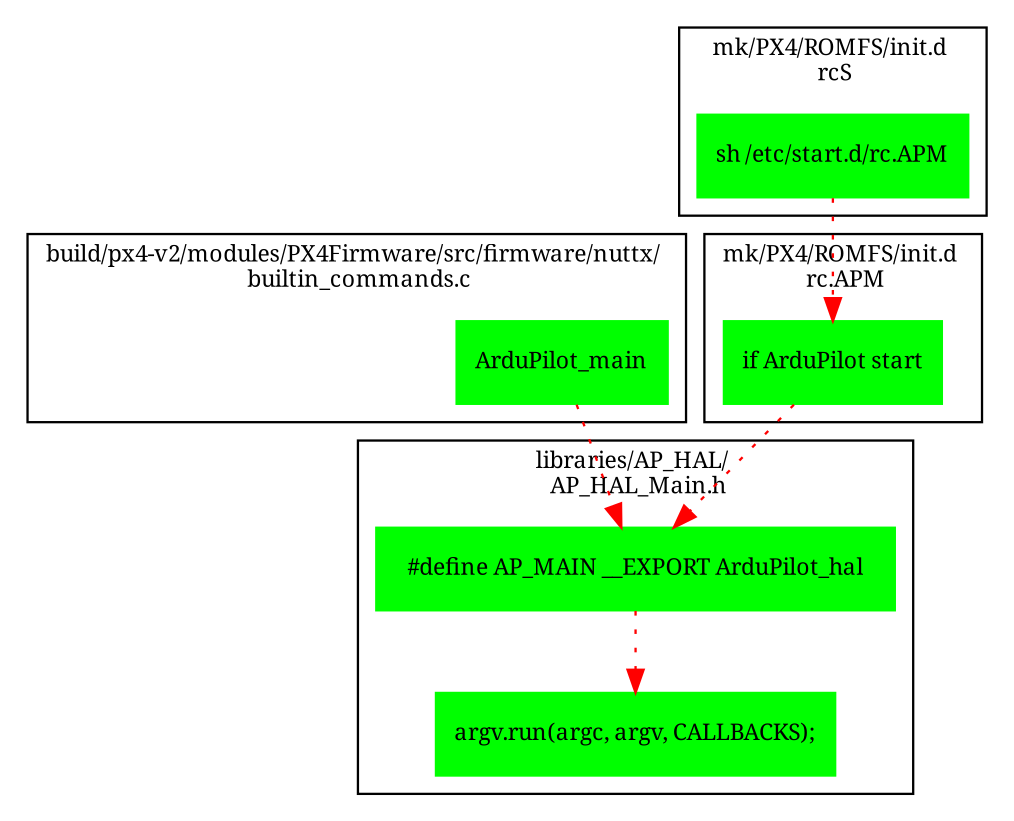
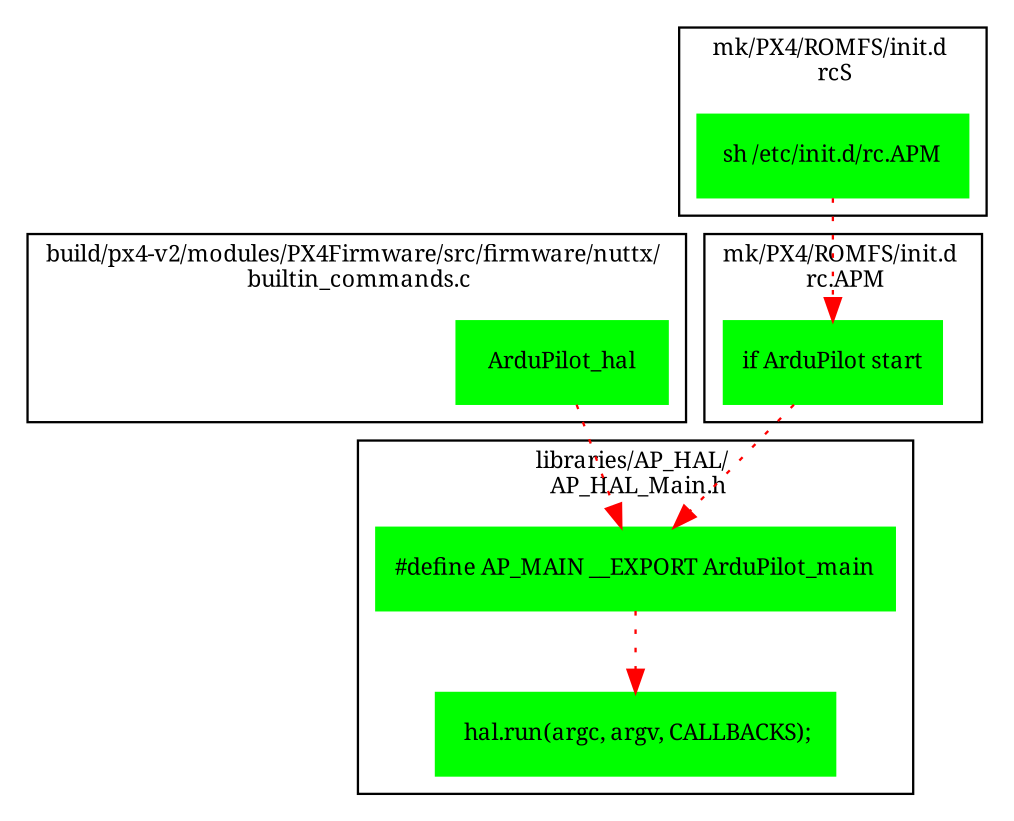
  digraph {
    compound=true
    fontname=SimSun
    fontsize=10
    node [color=green fontname=SimSun fontsize=10 shape=box style=filled]
    edge [color=red style=dotted]
    n1 [label="if ArduPilot start"]
-   n2 [label="sh /etc/start.d/rc.APM"]
-   n3 [label=ArduPilot_main]
-   n4 [label="#define AP_MAIN __EXPORT ArduPilot_hal"]
-   n5 [label="argv.run(argc, argv, CALLBACKS);"]
+   n2 [label="sh /etc/init.d/rc.APM"]
+   n3 [label=ArduPilot_hal]
+   n4 [label="#define AP_MAIN __EXPORT ArduPilot_main"]
+   n5 [label=" hal.run(argc, argv, CALLBACKS);"]
    subgraph cluster_1 {
      label="mk/PX4/ROMFS/init.d \n rc.APM"
      n1
    }
    subgraph cluster_2 {
      label="mk/PX4/ROMFS/init.d \n rcS"
      n2
    }
    subgraph cluster_3 {
      label="build/px4-v2/modules/PX4Firmware/src/firmware/nuttx/ \n builtin_commands.c"
      n3
    }
    subgraph cluster_4 {
      label="libraries/AP_HAL/ \n AP_HAL_Main.h"
      n4
      n5
    }
    n1 -> n4
    n2 -> n1
    n3 -> n4
    n4 -> n5
  }
